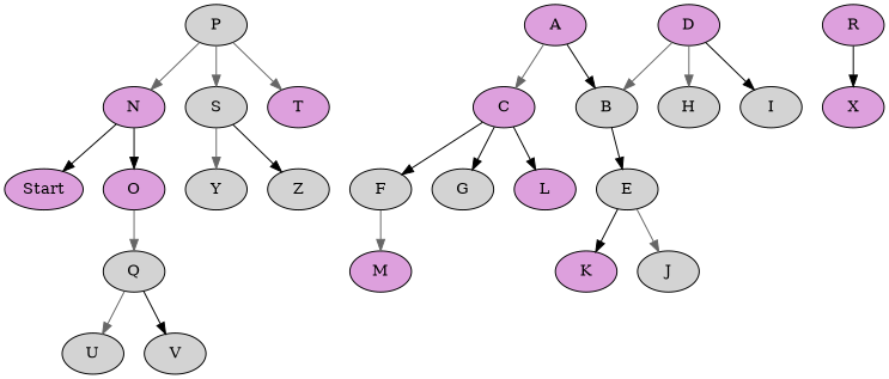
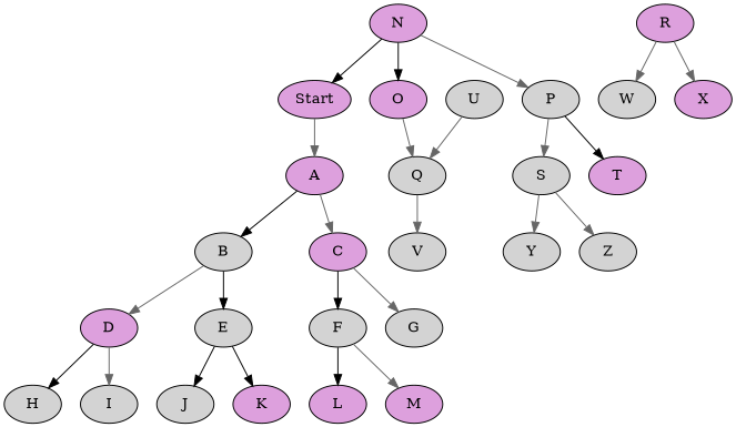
  digraph {
    node [fillcolor=lightgrey style=filled]
    edge [color=gray40]
    Start [fillcolor=plum]
    A [fillcolor=plum]
    B
    C [fillcolor=plum]
    N [fillcolor=plum]
    O [fillcolor=plum]
    P
    D [fillcolor=plum]
    E
    F
    G
    Q
    S
    T [fillcolor=plum]
    H
    I
    J
    K [fillcolor=plum]
    L [fillcolor=plum]
    M [fillcolor=plum]
    U
    V
    R [fillcolor=plum]
+   W
    X [fillcolor=plum]
    Y
    Z
+   Start -> A
    A -> B [color=black]
    A -> C
-   D -> B
+   B -> D
    B -> E [color=black]
    C -> F [color=black]
-   C -> G [color=black]
+   C -> G
    N -> Start [color=black]
    N -> O [color=black]
-   P -> N
+   N -> P
    O -> Q
    P -> S
-   P -> T
-   D -> H
-   D -> I [color=black]
-   E -> J
+   P -> T [color=black]
+   D -> H [color=black]
+   D -> I
+   E -> J [color=black]
    E -> K [color=black]
-   C -> L [color=black]
+   F -> L [color=black]
    F -> M
-   Q -> U
-   Q -> V [color=black]
+   U -> Q
+   Q -> V
    S -> Y
-   S -> Z [color=black]
-   R -> X [color=black]
+   S -> Z
+   R -> W
+   R -> X
  }
